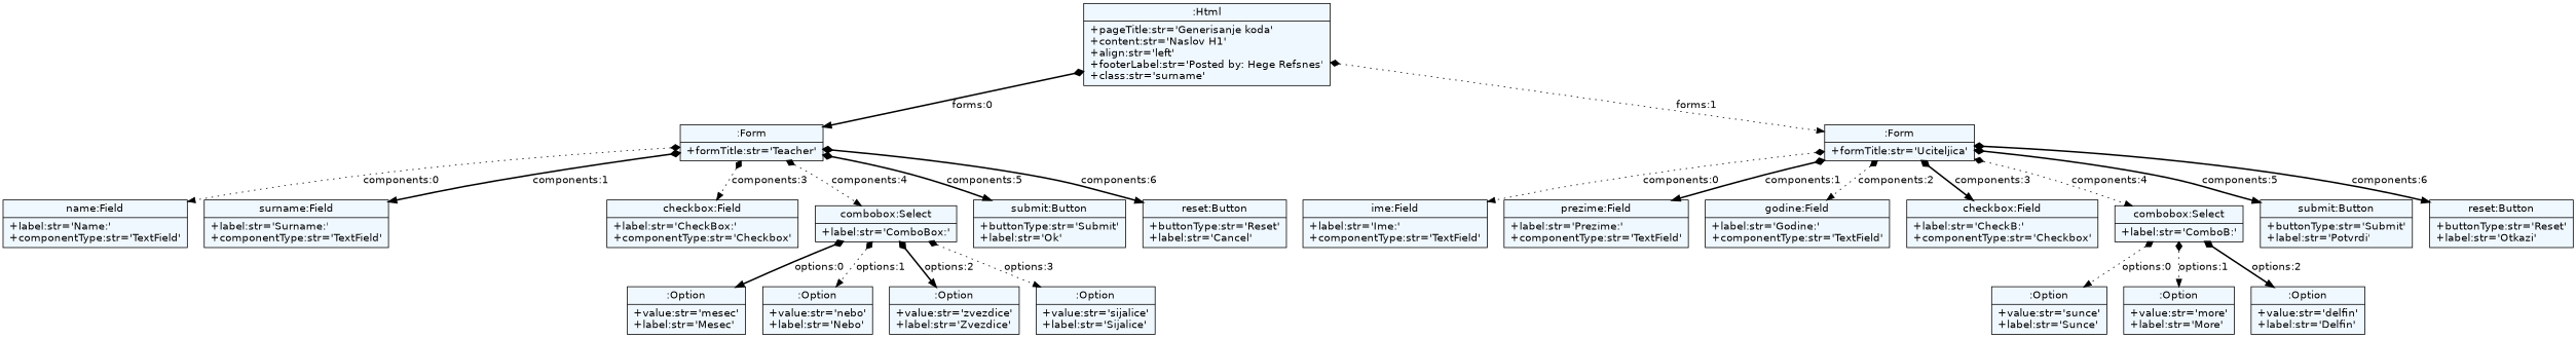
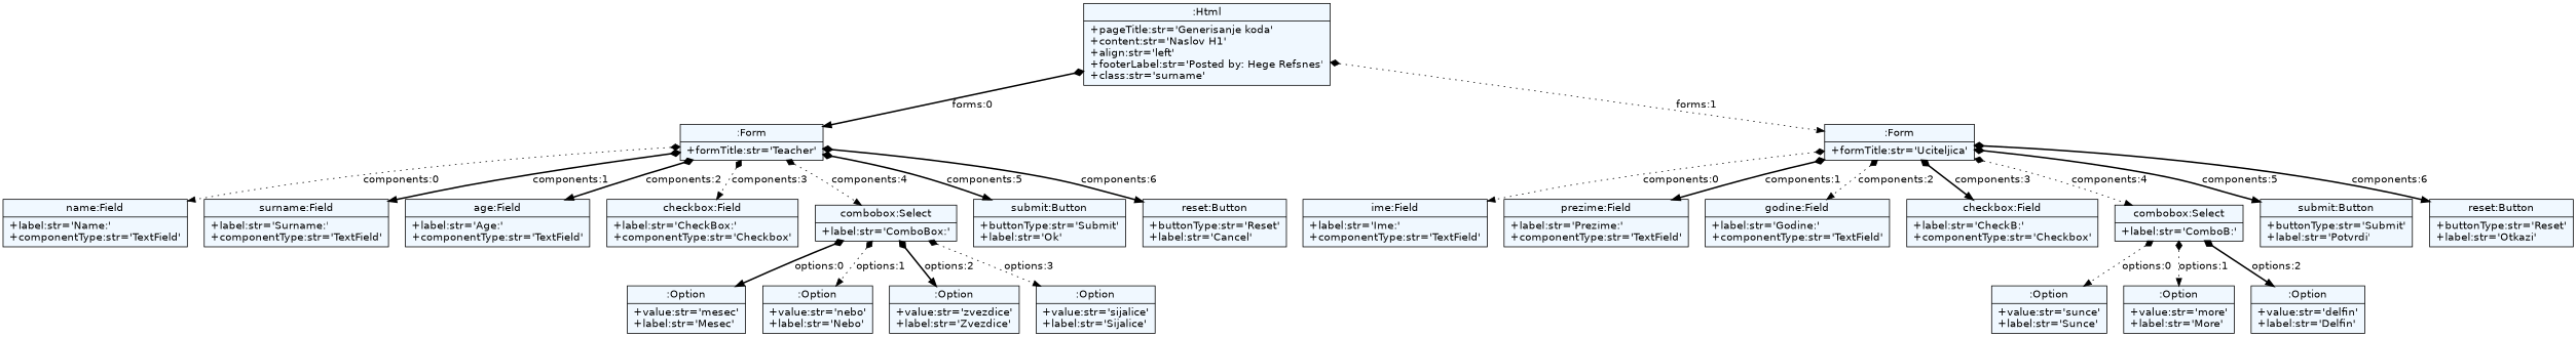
  digraph {
    fontname="DejaVu Sans"
    fontsize=8
    nodesep=0.3
    node [fillcolor=aliceblue fontname="DejaVu Sans" shape=record style=filled]
    edge [arrowtail=diamond dir=both fontname="DejaVu Sans" style=bold]
    n1 [label="{:Html|+pageTitle:str='Generisanje koda'\l+content:str='Naslov H1'\l+align:str='left'\l+footerLabel:str='Posted by: Hege Refsnes'\l+class:str='surname'\l}"]
    n2 [label="{:Form|+formTitle:str='Teacher'\l}"]
    n3 [label="{:Form|+formTitle:str='Uciteljica'\l}"]
    n4 [label="{name:Field|+label:str='Name:'\l+componentType:str='TextField'\l}"]
    n5 [label="{surname:Field|+label:str='Surname:'\l+componentType:str='TextField'\l}"]
+   n6 [label="{age:Field|+label:str='Age:'\l+componentType:str='TextField'\l}"]
    n7 [label="{checkbox:Field|+label:str='CheckBox:'\l+componentType:str='Checkbox'\l}"]
    n8 [label="{combobox:Select|+label:str='ComboBox:'\l}"]
    n9 [label="{submit:Button|+buttonType:str='Submit'\l+label:str='Ok'\l}"]
    n10 [label="{reset:Button|+buttonType:str='Reset'\l+label:str='Cancel'\l}"]
    n11 [label="{ime:Field|+label:str='Ime:'\l+componentType:str='TextField'\l}"]
    n12 [label="{prezime:Field|+label:str='Prezime:'\l+componentType:str='TextField'\l}"]
    n13 [label="{godine:Field|+label:str='Godine:'\l+componentType:str='TextField'\l}"]
    n14 [label="{checkbox:Field|+label:str='CheckB:'\l+componentType:str='Checkbox'\l}"]
    n15 [label="{combobox:Select|+label:str='ComboB:'\l}"]
    n16 [label="{submit:Button|+buttonType:str='Submit'\l+label:str='Potvrdi'\l}"]
    n17 [label="{reset:Button|+buttonType:str='Reset'\l+label:str='Otkazi'\l}"]
    n18 [label="{:Option|+value:str='mesec'\l+label:str='Mesec'\l}"]
    n19 [label="{:Option|+value:str='nebo'\l+label:str='Nebo'\l}"]
    n20 [label="{:Option|+value:str='zvezdice'\l+label:str='Zvezdice'\l}"]
    n21 [label="{:Option|+value:str='sijalice'\l+label:str='Sijalice'\l}"]
    n22 [label="{:Option|+value:str='sunce'\l+label:str='Sunce'\l}"]
    n23 [label="{:Option|+value:str='more'\l+label:str='More'\l}"]
    n24 [label="{:Option|+value:str='delfin'\l+label:str='Delfin'\l}"]
    n1 -> n2 [label="forms:0"]
    n1 -> n3 [label="forms:1" style=dotted]
    n2 -> n4 [label="components:0" style=dotted]
    n2 -> n5 [label="components:1"]
+   n2 -> n6 [label="components:2"]
    n2 -> n7 [label="components:3" style=dotted]
    n2 -> n8 [label="components:4" style=dotted]
    n2 -> n9 [label="components:5"]
    n2 -> n10 [label="components:6"]
    n3 -> n11 [label="components:0" style=dotted]
    n3 -> n12 [label="components:1"]
    n3 -> n13 [label="components:2" style=dotted]
    n3 -> n14 [label="components:3"]
    n3 -> n15 [label="components:4" style=dotted]
    n3 -> n16 [label="components:5"]
    n3 -> n17 [label="components:6"]
    n8 -> n18 [label="options:0"]
    n8 -> n19 [label="options:1" style=dotted]
    n8 -> n20 [label="options:2"]
    n8 -> n21 [label="options:3" style=dotted]
    n15 -> n22 [label="options:0" style=dotted]
    n15 -> n23 [label="options:1" style=dotted]
    n15 -> n24 [label="options:2"]
  }
